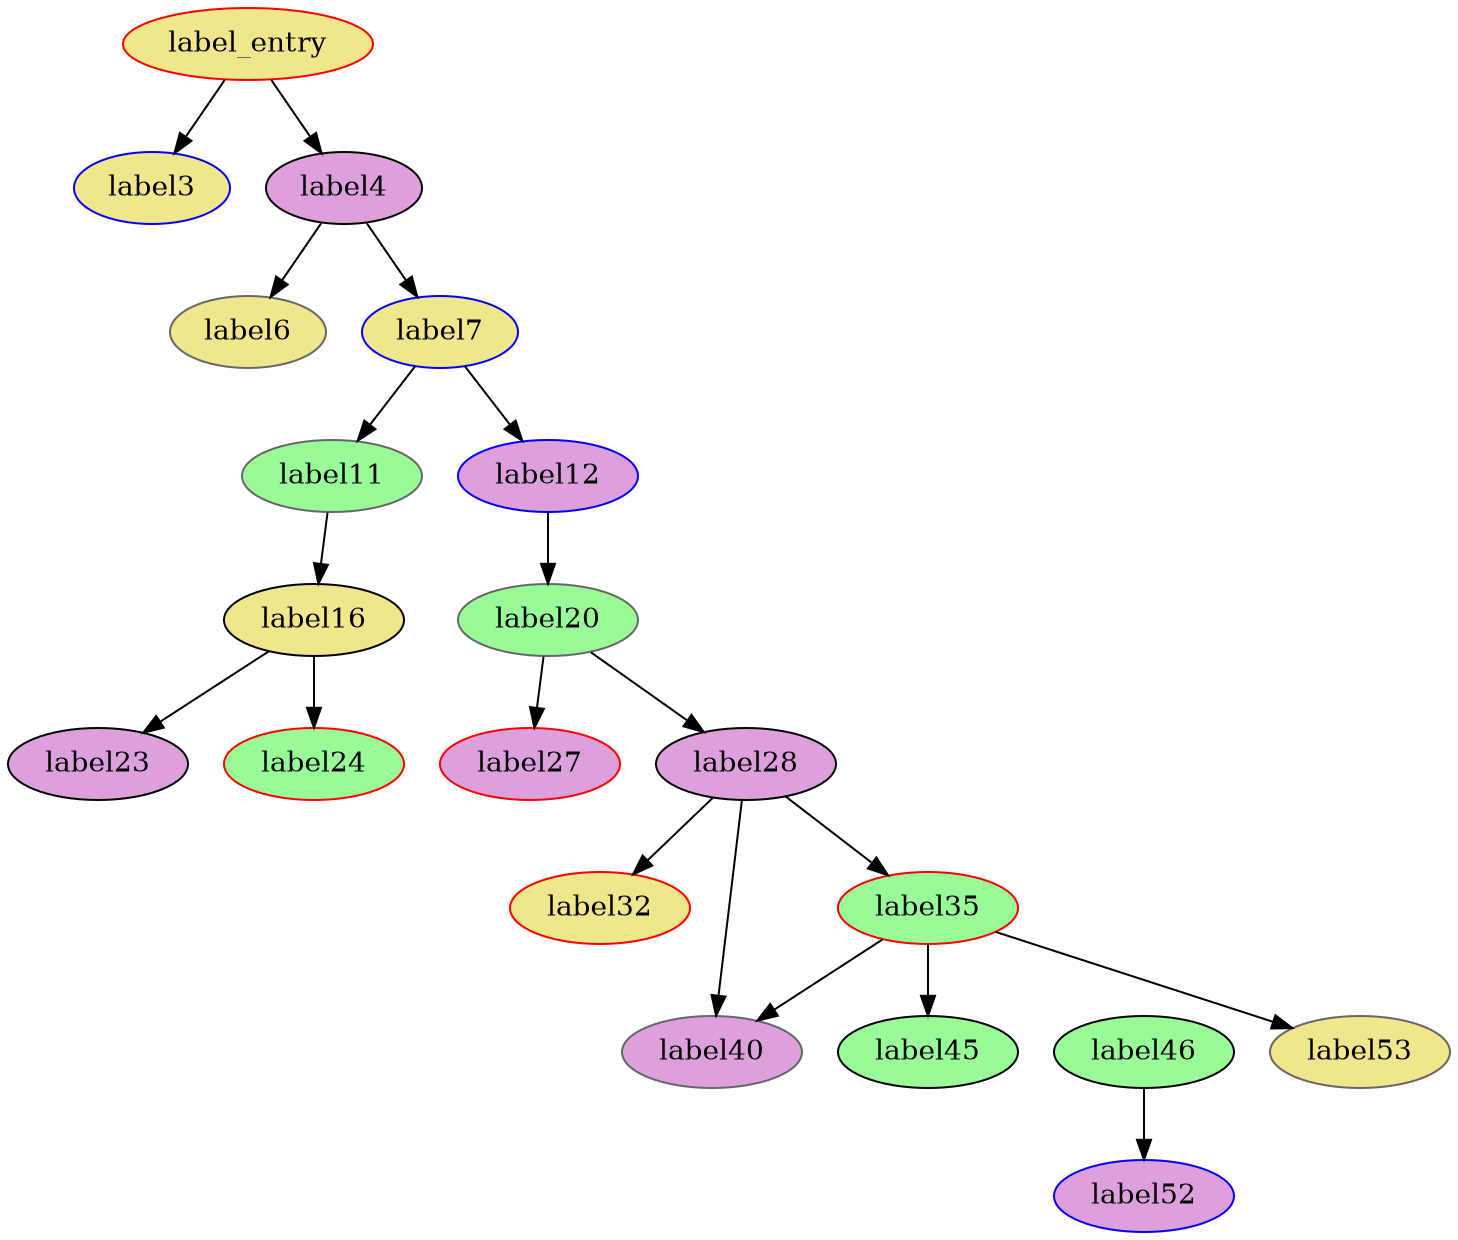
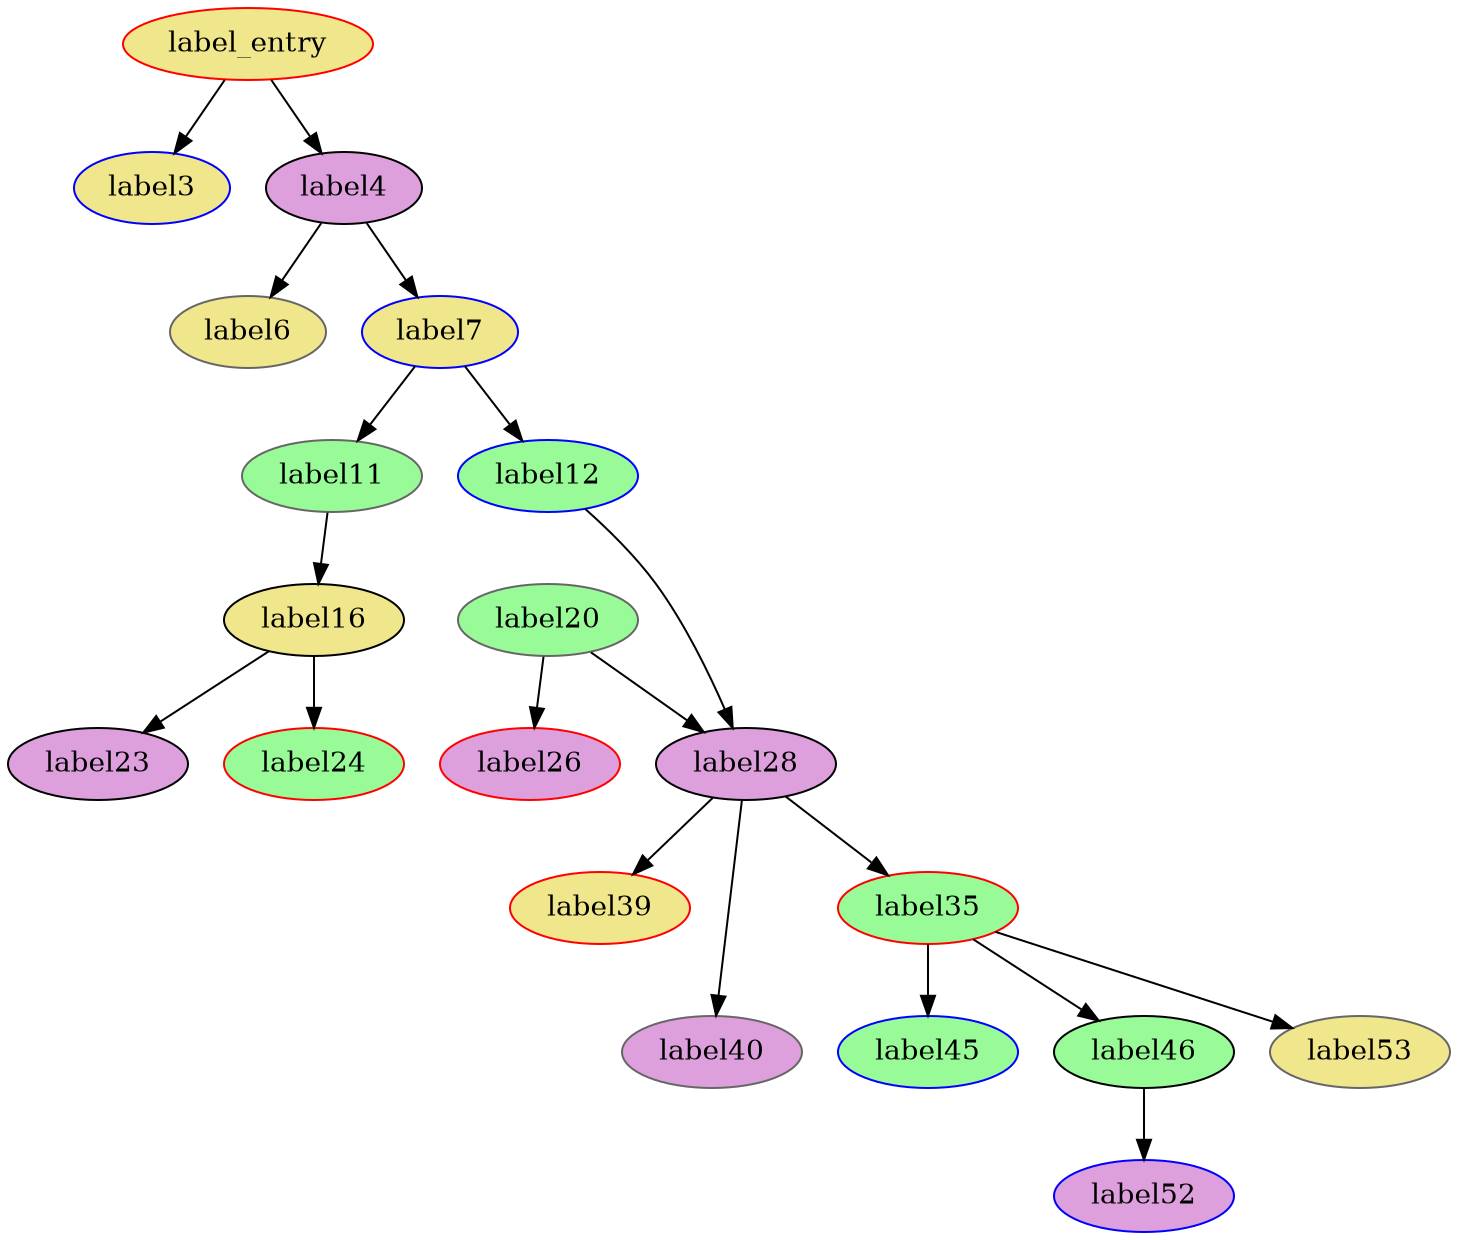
  digraph {
    node [color=blue fillcolor=khaki style=filled]
    label3
    label_entry [color=red]
    label4 [color=black fillcolor=plum]
    label6 [color=gray40]
    label7
    label11 [color=gray40 fillcolor=palegreen]
-   label12 [fillcolor=plum]
+   label12 [fillcolor=palegreen]
    label16 [color=black]
    label20 [color=gray40 fillcolor=palegreen]
    label23 [color=black fillcolor=plum]
    label24 [color=red fillcolor=palegreen]
-   label27 [color=red fillcolor=plum]
+   label27 [color=red fillcolor=plum label=label26]
    label28 [color=black fillcolor=plum]
-   label32 [color=red]
+   label32 [color=red label=label39]
    label35 [color=red fillcolor=palegreen]
    label40 [color=gray40 fillcolor=plum]
-   label45 [color=black fillcolor=palegreen]
+   label45 [fillcolor=palegreen]
    label46 [color=black fillcolor=palegreen]
    label53 [color=gray40]
    label52 [fillcolor=plum]
    label_entry -> label3
    label_entry -> label4
    label4 -> label6
    label4 -> label7
    label7 -> label11
    label7 -> label12
    label11 -> label16
-   label12 -> label20
+   label12 -> label28
    label16 -> label23
    label16 -> label24
    label20 -> label27
    label20 -> label28
    label28 -> label32
    label28 -> label35
    label28 -> label40
    label35 -> label45
-   label35 -> label40
+   label35 -> label46
    label35 -> label53
    label46 -> label52
  }
